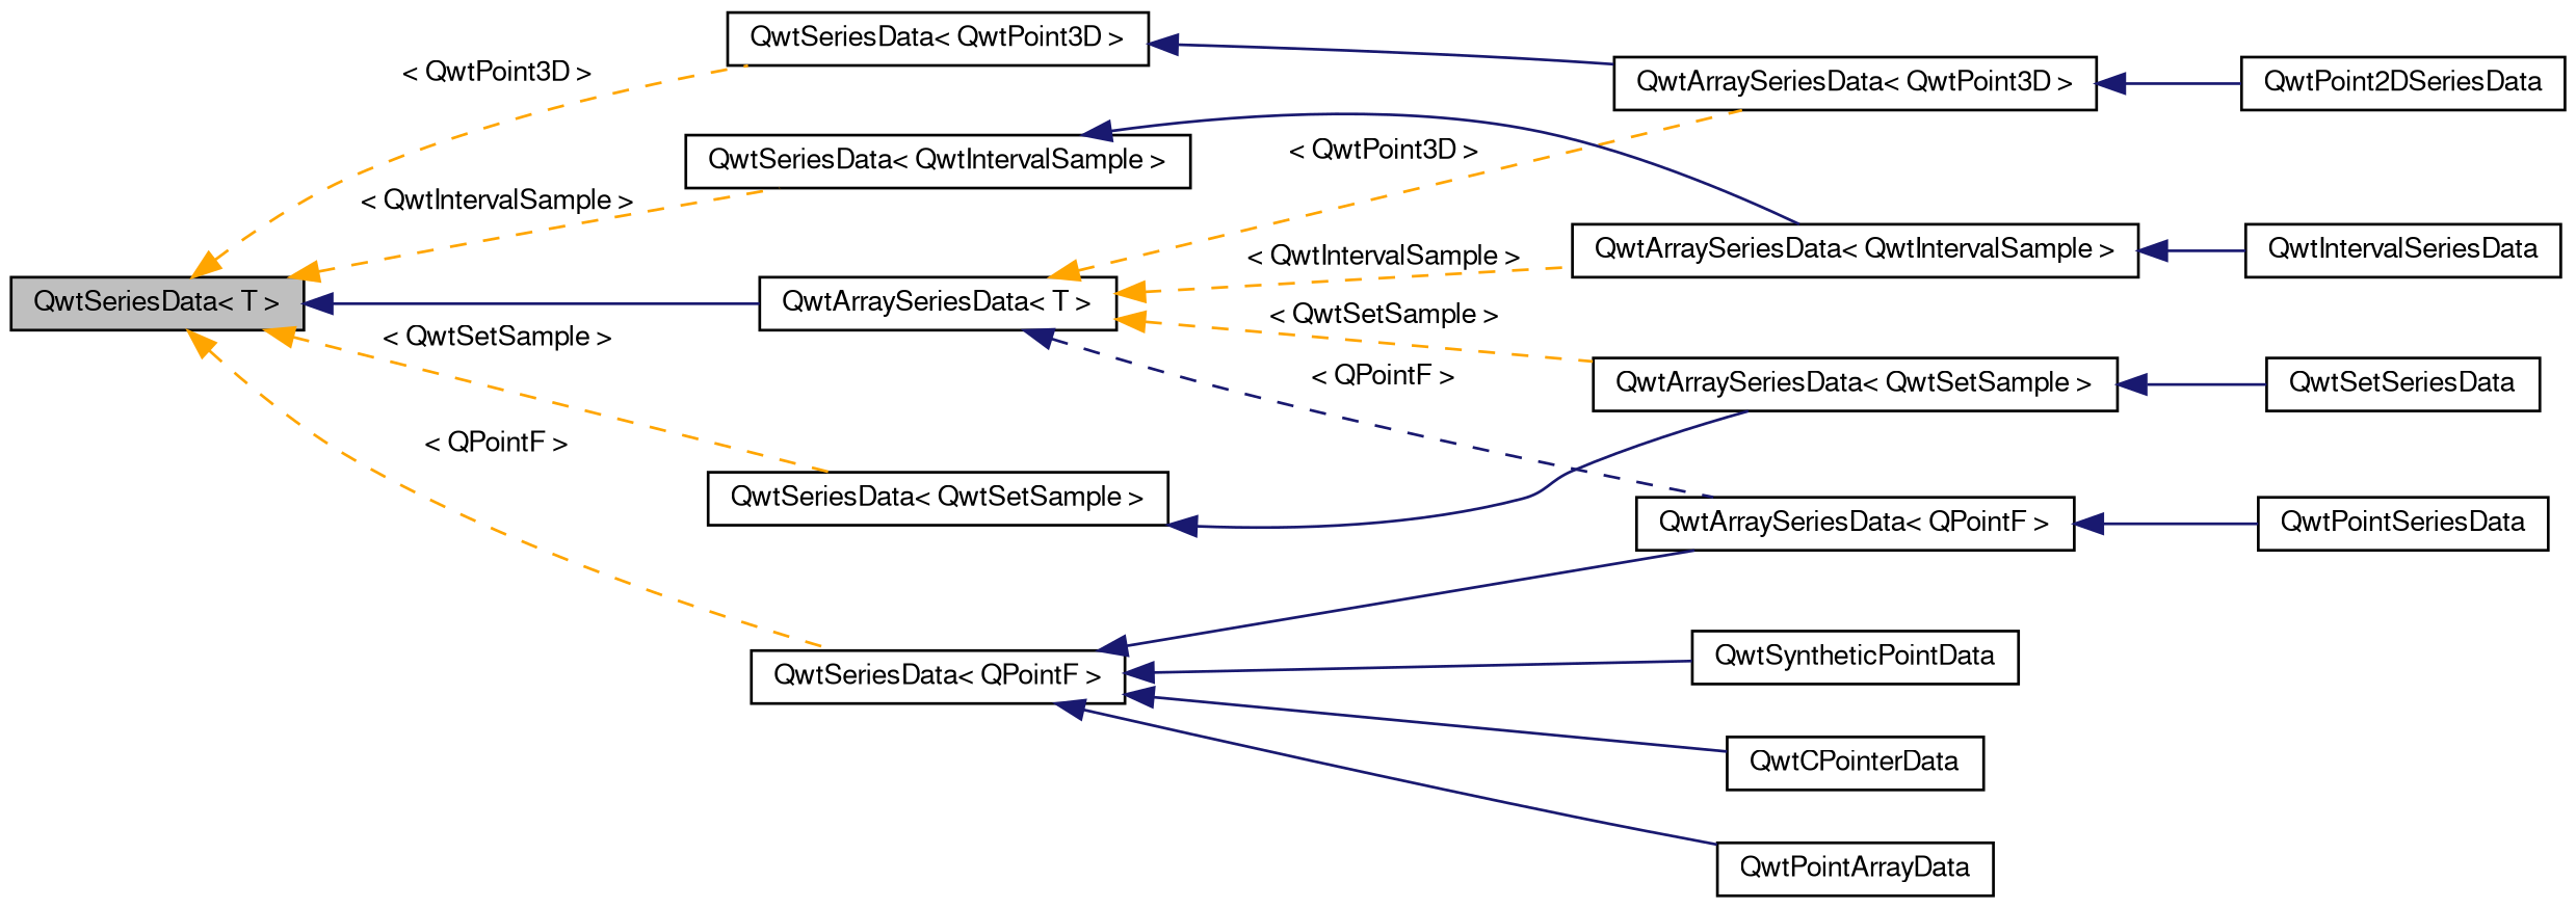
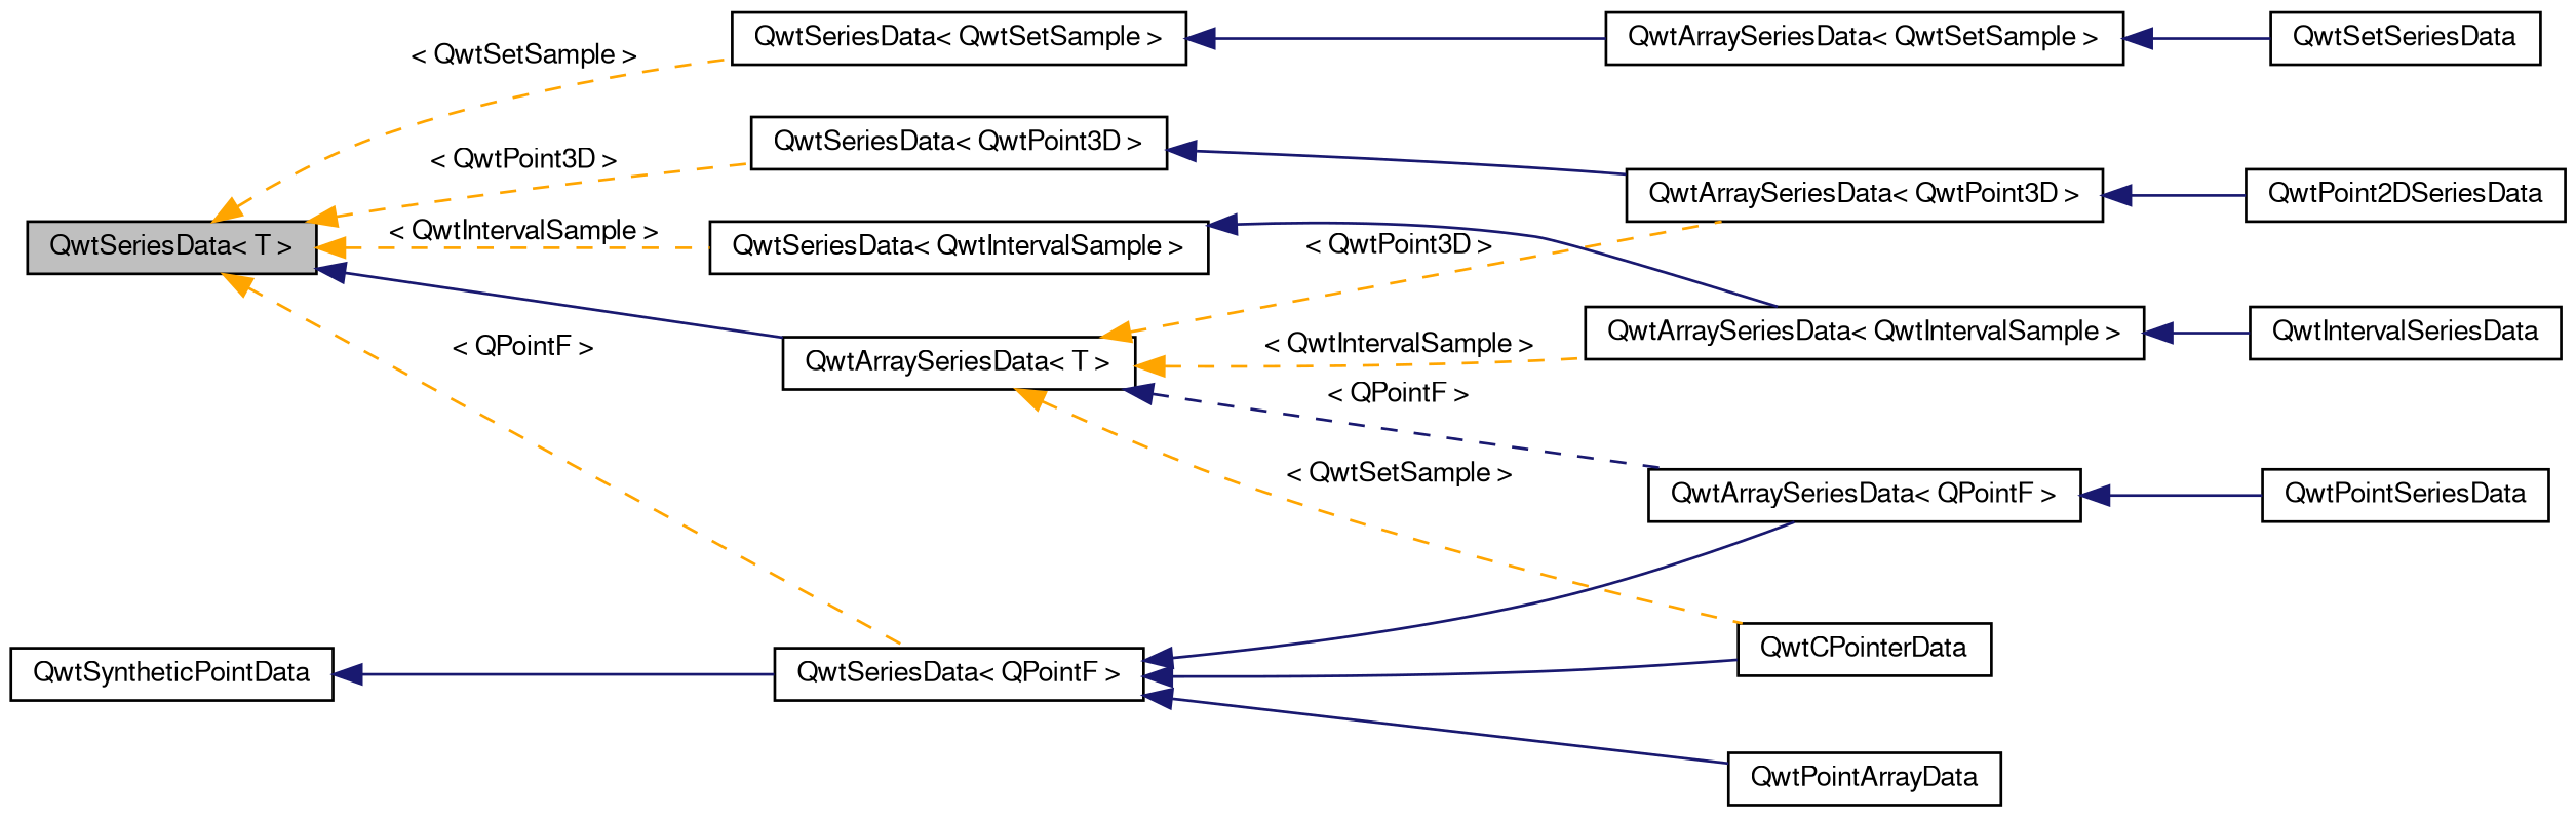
  digraph {
    rankdir=LR
    node [color=black fillcolor=white fontname=FreeSans fontsize=10 shape=record style=filled]
    edge [color=midnightblue dir=back fontname=FreeSans fontsize=10 labelfontname=FreeSans labelfontsize=10 style=solid]
    n1 [fillcolor=grey75 fontcolor=black height=0.2 label="QwtSeriesData\< T \>" width=0.4]
    n2 [height=0.2 label="QwtArraySeriesData\< T \>" width=0.4]
    n3 [height=0.2 label="QwtSeriesData\< QwtIntervalSample \>" width=0.4]
    n4 [height=0.2 label="QwtSeriesData\< QPointF \>" width=0.4]
    n5 [height=0.2 label="QwtSeriesData\< QwtSetSample \>" width=0.4]
    n6 [height=0.2 label="QwtSeriesData\< QwtPoint3D \>" width=0.4]
    n7 [height=0.2 label="QwtArraySeriesData\< QwtIntervalSample \>" width=0.4]
    n8 [height=0.2 label="QwtArraySeriesData\< QPointF \>" width=0.4]
    n9 [height=0.2 label="QwtArraySeriesData\< QwtPoint3D \>" width=0.4]
    n10 [height=0.2 label="QwtArraySeriesData\< QwtSetSample \>" width=0.4]
    n11 [height=0.2 label=QwtCPointerData width=0.4]
    n12 [height=0.2 label=QwtPointArrayData width=0.4]
    n13 [height=0.2 label=QwtSyntheticPointData width=0.4]
    n14 [height=0.2 label=QwtIntervalSeriesData width=0.4]
    n15 [height=0.2 label=QwtPointSeriesData width=0.4]
    n16 [height=0.2 label=QwtPoint2DSeriesData width=0.4]
    n17 [height=0.2 label=QwtSetSeriesData width=0.4]
    n1 -> n2
    n1 -> n3 [color=orange label=" \< QwtIntervalSample \>" style=dashed]
    n1 -> n4 [color=orange label=" \< QPointF \>" style=dashed]
    n1 -> n5 [color=orange label=" \< QwtSetSample \>" style=dashed]
    n1 -> n6 [color=orange label=" \< QwtPoint3D \>" style=dashed]
    n2 -> n7 [color=orange label=" \< QwtIntervalSample \>" style=dashed]
    n2 -> n8 [label=" \< QPointF \>" style=dashed]
    n2 -> n9 [color=orange label=" \< QwtPoint3D \>" style=dashed]
-   n2 -> n10 [color=orange label=" \< QwtSetSample \>" style=dashed]
+   n2 -> n11 [color=orange label=" \< QwtSetSample \>" style=dashed]
    n3 -> n7
    n4 -> n8
    n4 -> n11
    n4 -> n12
-   n4 -> n13
+   n13 -> n4
    n5 -> n10
    n6 -> n9
    n7 -> n14
    n8 -> n15
    n9 -> n16
    n10 -> n17
  }
